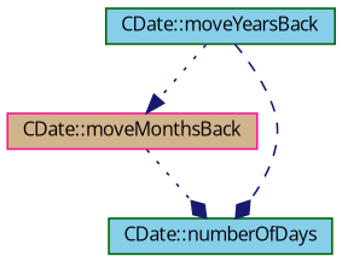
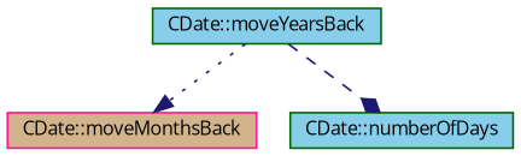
  digraph {
    fontname="Open Sans"
    rankdir=TB
    node [color=darkgreen fillcolor=skyblue fontname="Open Sans" fontsize=10 shape=record style=filled]
    edge [arrowhead=diamond color=midnightblue fontname="Open Sans" fontsize=10 labelfontname=Helvetica labelfontsize=10 style=dotted]
    n1 [color=deeppink fillcolor=tan fontcolor=black height=0.2 label="CDate::moveMonthsBack" width=0.4]
    n2 [height=0.2 label="CDate::numberOfDays" width=0.4]
    n3 [height=0.2 label="CDate::moveYearsBack" width=0.4]
-   n1 -> n2
    n3 -> n1 [arrowhead=normal]
    n3 -> n2 [style=dashed]
  }
